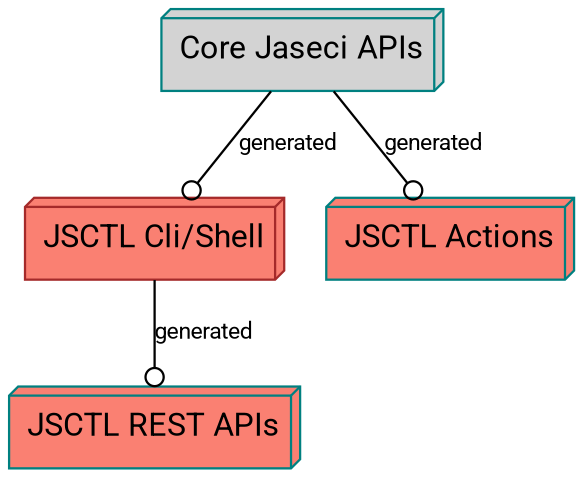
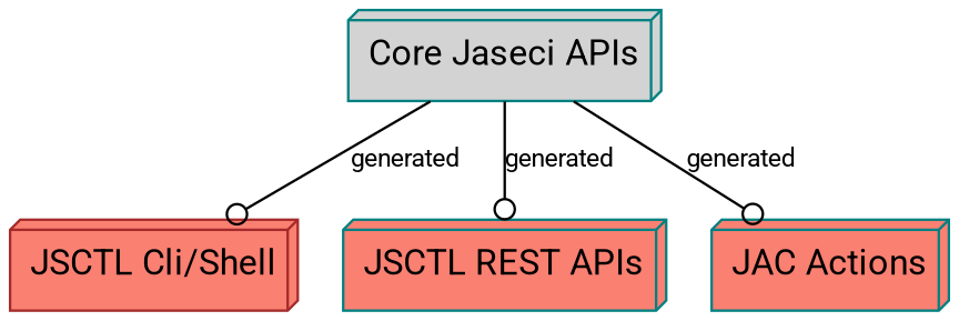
  digraph {
    fontname=Roboto
    node [color=teal fillcolor=salmon fontname=Roboto shape=box3d style=filled]
    edge [arrowhead=odot fontname=Roboto fontsize=10 weight=8]
    n1 [fillcolor=lightgrey label="Core Jaseci APIs"]
    n2 [color=brown label="JSCTL Cli/Shell"]
    n3 [label="JSCTL REST APIs"]
-   n4 [label="JSCTL Actions"]
+   n4 [label="JAC Actions"]
    n1 -> n2 [label=generated]
-   n2 -> n3 [label=generated]
+   n1 -> n3 [label=generated]
    n1 -> n4 [label=generated]
  }
